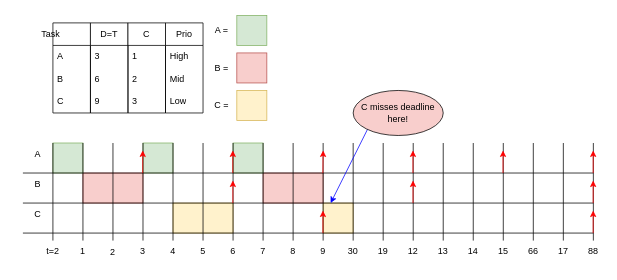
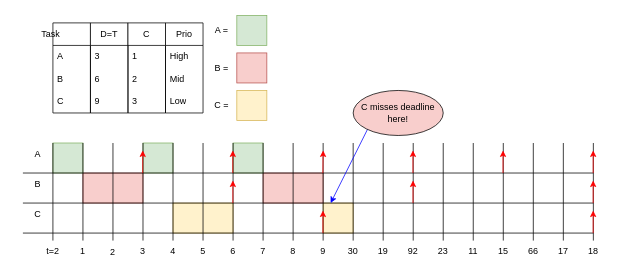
  <mxCell id="0" />
  <mxCell id="1" parent="0" />
  <mxCell id="2" value="" style="whiteSpace=wrap;html=1;aspect=fixed;fillColor=#fff2cc;strokeColor=#d6b656;" vertex="1" parent="1"><mxGeometry x="430" y="270" width="40" height="40" as="geometry" /></mxCell>
  <mxCell id="3" value="" style="rounded=0;whiteSpace=wrap;html=1;fillColor=#f8cecc;strokeColor=#b85450;" vertex="1" parent="1"><mxGeometry x="350" y="230" width="80" height="40" as="geometry" /></mxCell>
  <mxCell id="4" value="" style="whiteSpace=wrap;html=1;aspect=fixed;fillColor=#d5e8d4;strokeColor=#82b366;" vertex="1" parent="1"><mxGeometry x="310" y="190" width="40" height="40" as="geometry" /></mxCell>
  <mxCell id="5" value="" style="rounded=0;whiteSpace=wrap;html=1;fillColor=#fff2cc;strokeColor=#d6b656;" vertex="1" parent="1"><mxGeometry x="230" y="270" width="80" height="40" as="geometry" /></mxCell>
  <mxCell id="6" value="" style="whiteSpace=wrap;html=1;aspect=fixed;fillColor=#d5e8d4;strokeColor=#82b366;" vertex="1" parent="1"><mxGeometry x="190" y="190" width="40" height="40" as="geometry" /></mxCell>
  <mxCell id="7" value="" style="rounded=0;whiteSpace=wrap;html=1;fillColor=#f8cecc;strokeColor=#b85450;" vertex="1" parent="1"><mxGeometry x="110" y="230" width="80" height="40" as="geometry" /></mxCell>
  <mxCell id="8" value="" style="whiteSpace=wrap;html=1;aspect=fixed;fillColor=#d5e8d4;strokeColor=#82b366;" vertex="1" parent="1"><mxGeometry x="70" y="190" width="40" height="40" as="geometry" /></mxCell>
  <mxCell id="9" value="" style="endArrow=none;html=1;rounded=0;" edge="1" parent="1"><mxGeometry width="50" height="50" relative="1" as="geometry"><mxPoint x="70" y="320" as="sourcePoint" /><mxPoint x="70" y="190" as="targetPoint" /><Array as="points" /></mxGeometry></mxCell>
  <mxCell id="10" value="" style="endArrow=none;html=1;rounded=0;" edge="1" parent="1"><mxGeometry width="50" height="50" relative="1" as="geometry"><mxPoint x="110" y="320" as="sourcePoint" /><mxPoint x="110" y="190" as="targetPoint" /><Array as="points" /></mxGeometry></mxCell>
  <mxCell id="11" value="" style="endArrow=none;html=1;rounded=0;" edge="1" parent="1"><mxGeometry width="50" height="50" relative="1" as="geometry"><mxPoint x="150" y="320" as="sourcePoint" /><mxPoint x="150" y="190" as="targetPoint" /><Array as="points" /></mxGeometry></mxCell>
  <mxCell id="12" value="" style="endArrow=none;html=1;rounded=0;" edge="1" parent="1"><mxGeometry width="50" height="50" relative="1" as="geometry"><mxPoint x="190" y="320" as="sourcePoint" /><mxPoint x="190" y="190" as="targetPoint" /><Array as="points" /></mxGeometry></mxCell>
  <mxCell id="13" value="" style="endArrow=none;html=1;rounded=0;" edge="1" parent="1"><mxGeometry width="50" height="50" relative="1" as="geometry"><mxPoint x="230" y="320" as="sourcePoint" /><mxPoint x="230" y="190" as="targetPoint" /><Array as="points" /></mxGeometry></mxCell>
  <mxCell id="14" value="" style="endArrow=none;html=1;rounded=0;" edge="1" parent="1"><mxGeometry width="50" height="50" relative="1" as="geometry"><mxPoint x="270" y="320" as="sourcePoint" /><mxPoint x="270" y="190" as="targetPoint" /><Array as="points" /></mxGeometry></mxCell>
  <mxCell id="15" value="" style="endArrow=none;html=1;rounded=0;" edge="1" parent="1"><mxGeometry width="50" height="50" relative="1" as="geometry"><mxPoint x="310" y="320" as="sourcePoint" /><mxPoint x="310" y="190" as="targetPoint" /><Array as="points" /></mxGeometry></mxCell>
  <mxCell id="16" value="" style="endArrow=none;html=1;rounded=0;" edge="1" parent="1"><mxGeometry width="50" height="50" relative="1" as="geometry"><mxPoint x="350" y="320" as="sourcePoint" /><mxPoint x="350" y="190" as="targetPoint" /><Array as="points" /></mxGeometry></mxCell>
  <mxCell id="17" value="" style="endArrow=none;html=1;rounded=0;" edge="1" parent="1"><mxGeometry width="50" height="50" relative="1" as="geometry"><mxPoint x="390" y="320" as="sourcePoint" /><mxPoint x="390" y="190" as="targetPoint" /><Array as="points" /></mxGeometry></mxCell>
  <mxCell id="18" value="" style="endArrow=none;html=1;rounded=0;" edge="1" parent="1"><mxGeometry width="50" height="50" relative="1" as="geometry"><mxPoint x="430" y="320" as="sourcePoint" /><mxPoint x="430" y="190" as="targetPoint" /><Array as="points" /></mxGeometry></mxCell>
  <mxCell id="19" value="" style="endArrow=none;html=1;rounded=0;" edge="1" parent="1"><mxGeometry width="50" height="50" relative="1" as="geometry"><mxPoint x="470" y="320" as="sourcePoint" /><mxPoint x="470" y="190" as="targetPoint" /><Array as="points" /></mxGeometry></mxCell>
  <mxCell id="20" value="" style="endArrow=none;html=1;rounded=0;" edge="1" parent="1"><mxGeometry width="50" height="50" relative="1" as="geometry"><mxPoint x="510" y="320" as="sourcePoint" /><mxPoint x="510" y="190" as="targetPoint" /><Array as="points" /></mxGeometry></mxCell>
  <mxCell id="21" value="" style="endArrow=none;html=1;rounded=0;" edge="1" parent="1"><mxGeometry width="50" height="50" relative="1" as="geometry"><mxPoint x="550" y="320" as="sourcePoint" /><mxPoint x="550" y="190" as="targetPoint" /><Array as="points" /></mxGeometry></mxCell>
  <mxCell id="22" value="" style="endArrow=none;html=1;rounded=0;" edge="1" parent="1"><mxGeometry width="50" height="50" relative="1" as="geometry"><mxPoint x="590" y="320" as="sourcePoint" /><mxPoint x="590" y="190" as="targetPoint" /><Array as="points" /></mxGeometry></mxCell>
  <mxCell id="23" value="" style="endArrow=none;html=1;rounded=0;" edge="1" parent="1"><mxGeometry width="50" height="50" relative="1" as="geometry"><mxPoint x="630" y="320" as="sourcePoint" /><mxPoint x="630" y="190" as="targetPoint" /><Array as="points" /></mxGeometry></mxCell>
  <mxCell id="24" value="" style="endArrow=none;html=1;rounded=0;" edge="1" parent="1"><mxGeometry width="50" height="50" relative="1" as="geometry"><mxPoint x="670" y="320" as="sourcePoint" /><mxPoint x="670" y="190" as="targetPoint" /><Array as="points" /></mxGeometry></mxCell>
  <mxCell id="25" value="" style="endArrow=none;html=1;rounded=0;" edge="1" parent="1"><mxGeometry width="50" height="50" relative="1" as="geometry"><mxPoint x="710" y="320" as="sourcePoint" /><mxPoint x="710" y="190" as="targetPoint" /><Array as="points" /></mxGeometry></mxCell>
  <mxCell id="26" value="" style="endArrow=none;html=1;rounded=0;" edge="1" parent="1"><mxGeometry width="50" height="50" relative="1" as="geometry"><mxPoint x="750" y="320" as="sourcePoint" /><mxPoint x="750" y="190" as="targetPoint" /><Array as="points" /></mxGeometry></mxCell>
  <mxCell id="27" value="" style="endArrow=none;html=1;rounded=0;" edge="1" parent="1"><mxGeometry width="50" height="50" relative="1" as="geometry"><mxPoint x="790" y="320" as="sourcePoint" /><mxPoint x="790" y="190" as="targetPoint" /><Array as="points" /></mxGeometry></mxCell>
  <mxCell id="28" value="A" style="text;html=1;strokeColor=none;fillColor=none;align=center;verticalAlign=middle;whiteSpace=wrap;rounded=0;" vertex="1" parent="1"><mxGeometry x="20" y="190" width="60" height="30" as="geometry" /></mxCell>
  <mxCell id="29" value="B" style="text;html=1;strokeColor=none;fillColor=none;align=center;verticalAlign=middle;whiteSpace=wrap;rounded=0;" vertex="1" parent="1"><mxGeometry x="20" y="230" width="60" height="30" as="geometry" /></mxCell>
  <mxCell id="30" value="C" style="text;html=1;strokeColor=none;fillColor=none;align=center;verticalAlign=middle;whiteSpace=wrap;rounded=0;" vertex="1" parent="1"><mxGeometry x="20" y="270" width="60" height="30" as="geometry" /></mxCell>
  <mxCell id="31" value="Task&lt;span style=&quot;white-space: pre;&quot;&gt;&#09;&lt;/span&gt;&lt;span style=&quot;white-space: pre;&quot;&gt;&#09;&lt;/span&gt;&lt;span style=&quot;white-space: pre;&quot;&gt;&#09;&lt;/span&gt;" style="swimlane;fontStyle=0;childLayout=stackLayout;horizontal=1;startSize=30;horizontalStack=0;resizeParent=1;resizeParentMax=0;resizeLast=0;collapsible=1;marginBottom=0;whiteSpace=wrap;html=1;" vertex="1" parent="1"><mxGeometry x="70" y="30" width="50" height="120" as="geometry" /></mxCell>
  <mxCell id="32" value="A" style="text;strokeColor=none;fillColor=none;align=left;verticalAlign=middle;spacingLeft=4;spacingRight=4;overflow=hidden;points=[[0,0.5],[1,0.5]];portConstraint=eastwest;rotatable=0;whiteSpace=wrap;html=1;" vertex="1" parent="31"><mxGeometry y="30" width="50" height="30" as="geometry" /></mxCell>
  <mxCell id="33" value="B" style="text;strokeColor=none;fillColor=none;align=left;verticalAlign=middle;spacingLeft=4;spacingRight=4;overflow=hidden;points=[[0,0.5],[1,0.5]];portConstraint=eastwest;rotatable=0;whiteSpace=wrap;html=1;" vertex="1" parent="31"><mxGeometry y="60" width="50" height="30" as="geometry" /></mxCell>
  <mxCell id="34" value="C" style="text;strokeColor=none;fillColor=none;align=left;verticalAlign=middle;spacingLeft=4;spacingRight=4;overflow=hidden;points=[[0,0.5],[1,0.5]];portConstraint=eastwest;rotatable=0;whiteSpace=wrap;html=1;" vertex="1" parent="31"><mxGeometry y="90" width="50" height="30" as="geometry" /></mxCell>
  <mxCell id="35" value="D=T" style="swimlane;fontStyle=0;childLayout=stackLayout;horizontal=1;startSize=30;horizontalStack=0;resizeParent=1;resizeParentMax=0;resizeLast=0;collapsible=1;marginBottom=0;whiteSpace=wrap;html=1;" vertex="1" parent="1"><mxGeometry x="120" y="30" width="50" height="120" as="geometry" /></mxCell>
  <mxCell id="36" value="3" style="text;strokeColor=none;fillColor=none;align=left;verticalAlign=middle;spacingLeft=4;spacingRight=4;overflow=hidden;points=[[0,0.5],[1,0.5]];portConstraint=eastwest;rotatable=0;whiteSpace=wrap;html=1;" vertex="1" parent="35"><mxGeometry y="30" width="50" height="30" as="geometry" /></mxCell>
  <mxCell id="37" value="6" style="text;strokeColor=none;fillColor=none;align=left;verticalAlign=middle;spacingLeft=4;spacingRight=4;overflow=hidden;points=[[0,0.5],[1,0.5]];portConstraint=eastwest;rotatable=0;whiteSpace=wrap;html=1;" vertex="1" parent="35"><mxGeometry y="60" width="50" height="30" as="geometry" /></mxCell>
  <mxCell id="38" value="9" style="text;strokeColor=none;fillColor=none;align=left;verticalAlign=middle;spacingLeft=4;spacingRight=4;overflow=hidden;points=[[0,0.5],[1,0.5]];portConstraint=eastwest;rotatable=0;whiteSpace=wrap;html=1;" vertex="1" parent="35"><mxGeometry y="90" width="50" height="30" as="geometry" /></mxCell>
  <mxCell id="39" value="C" style="swimlane;fontStyle=0;childLayout=stackLayout;horizontal=1;startSize=30;horizontalStack=0;resizeParent=1;resizeParentMax=0;resizeLast=0;collapsible=1;marginBottom=0;whiteSpace=wrap;html=1;" vertex="1" parent="1"><mxGeometry x="170" y="30" width="50" height="120" as="geometry" /></mxCell>
  <mxCell id="40" value="1" style="text;strokeColor=none;fillColor=none;align=left;verticalAlign=middle;spacingLeft=4;spacingRight=4;overflow=hidden;points=[[0,0.5],[1,0.5]];portConstraint=eastwest;rotatable=0;whiteSpace=wrap;html=1;" vertex="1" parent="39"><mxGeometry y="30" width="50" height="30" as="geometry" /></mxCell>
  <mxCell id="41" value="2" style="text;strokeColor=none;fillColor=none;align=left;verticalAlign=middle;spacingLeft=4;spacingRight=4;overflow=hidden;points=[[0,0.5],[1,0.5]];portConstraint=eastwest;rotatable=0;whiteSpace=wrap;html=1;" vertex="1" parent="39"><mxGeometry y="60" width="50" height="30" as="geometry" /></mxCell>
  <mxCell id="42" value="3" style="text;strokeColor=none;fillColor=none;align=left;verticalAlign=middle;spacingLeft=4;spacingRight=4;overflow=hidden;points=[[0,0.5],[1,0.5]];portConstraint=eastwest;rotatable=0;whiteSpace=wrap;html=1;" vertex="1" parent="39"><mxGeometry y="90" width="50" height="30" as="geometry" /></mxCell>
  <mxCell id="43" value="" style="whiteSpace=wrap;html=1;aspect=fixed;fillColor=#fff2cc;strokeColor=#d6b656;" vertex="1" parent="1"><mxGeometry x="315" y="120" width="40" height="40" as="geometry" /></mxCell>
  <mxCell id="44" value="" style="whiteSpace=wrap;html=1;aspect=fixed;fillColor=#f8cecc;strokeColor=#b85450;" vertex="1" parent="1"><mxGeometry x="315" y="70" width="40" height="40" as="geometry" /></mxCell>
  <mxCell id="45" value="" style="whiteSpace=wrap;html=1;aspect=fixed;fillColor=#d5e8d4;strokeColor=#82b366;" vertex="1" parent="1"><mxGeometry x="315" y="20" width="40" height="40" as="geometry" /></mxCell>
  <mxCell id="46" value="A =" style="text;html=1;strokeColor=none;fillColor=none;align=center;verticalAlign=middle;whiteSpace=wrap;rounded=0;" vertex="1" parent="1"><mxGeometry x="265" y="25" width="60" height="30" as="geometry" /></mxCell>
  <mxCell id="47" value="B =" style="text;html=1;strokeColor=none;fillColor=none;align=center;verticalAlign=middle;whiteSpace=wrap;rounded=0;" vertex="1" parent="1"><mxGeometry x="265" y="75" width="60" height="30" as="geometry" /></mxCell>
  <mxCell id="48" value="C =" style="text;html=1;strokeColor=none;fillColor=none;align=center;verticalAlign=middle;whiteSpace=wrap;rounded=0;" vertex="1" parent="1"><mxGeometry x="265" y="125" width="60" height="30" as="geometry" /></mxCell>
  <mxCell id="49" value="Prio" style="swimlane;fontStyle=0;childLayout=stackLayout;horizontal=1;startSize=30;horizontalStack=0;resizeParent=1;resizeParentMax=0;resizeLast=0;collapsible=1;marginBottom=0;whiteSpace=wrap;html=1;" vertex="1" parent="1"><mxGeometry x="220" y="30" width="50" height="120" as="geometry"><mxRectangle x="230" y="80" width="60" height="30" as="alternateBounds" /></mxGeometry></mxCell>
  <mxCell id="50" value="High" style="text;strokeColor=none;fillColor=none;align=left;verticalAlign=middle;spacingLeft=4;spacingRight=4;overflow=hidden;points=[[0,0.5],[1,0.5]];portConstraint=eastwest;rotatable=0;whiteSpace=wrap;html=1;" vertex="1" parent="49"><mxGeometry y="30" width="50" height="30" as="geometry" /></mxCell>
  <mxCell id="51" value="Mid" style="text;strokeColor=none;fillColor=none;align=left;verticalAlign=middle;spacingLeft=4;spacingRight=4;overflow=hidden;points=[[0,0.5],[1,0.5]];portConstraint=eastwest;rotatable=0;whiteSpace=wrap;html=1;" vertex="1" parent="49"><mxGeometry y="60" width="50" height="30" as="geometry" /></mxCell>
  <mxCell id="52" value="Low" style="text;strokeColor=none;fillColor=none;align=left;verticalAlign=middle;spacingLeft=4;spacingRight=4;overflow=hidden;points=[[0,0.5],[1,0.5]];portConstraint=eastwest;rotatable=0;whiteSpace=wrap;html=1;" vertex="1" parent="49"><mxGeometry y="90" width="50" height="30" as="geometry" /></mxCell>
  <mxCell id="53" value="t=2" style="text;html=1;strokeColor=none;fillColor=none;align=center;verticalAlign=middle;whiteSpace=wrap;rounded=0;" vertex="1" parent="1"><mxGeometry x="50" y="320" width="40" height="30" as="geometry" /></mxCell>
  <mxCell id="54" value="1" style="text;html=1;strokeColor=none;fillColor=none;align=center;verticalAlign=middle;whiteSpace=wrap;rounded=0;" vertex="1" parent="1"><mxGeometry x="100" y="320" width="20" height="30" as="geometry" /></mxCell>
  <mxCell id="55" value="2" style="text;html=1;strokeColor=none;fillColor=none;align=center;verticalAlign=middle;whiteSpace=wrap;rounded=0;" vertex="1" parent="1"><mxGeometry x="140" y="321" width="20" height="30" as="geometry" /></mxCell>
  <mxCell id="56" value="3" style="text;html=1;strokeColor=none;fillColor=none;align=center;verticalAlign=middle;whiteSpace=wrap;rounded=0;" vertex="1" parent="1"><mxGeometry x="180" y="320" width="20" height="30" as="geometry" /></mxCell>
  <mxCell id="57" value="4" style="text;html=1;strokeColor=none;fillColor=none;align=center;verticalAlign=middle;whiteSpace=wrap;rounded=0;" vertex="1" parent="1"><mxGeometry x="220" y="320" width="20" height="30" as="geometry" /></mxCell>
  <mxCell id="58" value="5" style="text;html=1;strokeColor=none;fillColor=none;align=center;verticalAlign=middle;whiteSpace=wrap;rounded=0;" vertex="1" parent="1"><mxGeometry x="260" y="320" width="20" height="30" as="geometry" /></mxCell>
  <mxCell id="59" value="6" style="text;html=1;strokeColor=none;fillColor=none;align=center;verticalAlign=middle;whiteSpace=wrap;rounded=0;" vertex="1" parent="1"><mxGeometry x="300" y="320" width="20" height="30" as="geometry" /></mxCell>
  <mxCell id="60" value="7" style="text;html=1;strokeColor=none;fillColor=none;align=center;verticalAlign=middle;whiteSpace=wrap;rounded=0;" vertex="1" parent="1"><mxGeometry x="340" y="320" width="20" height="30" as="geometry" /></mxCell>
  <mxCell id="61" value="8" style="text;html=1;strokeColor=none;fillColor=none;align=center;verticalAlign=middle;whiteSpace=wrap;rounded=0;" vertex="1" parent="1"><mxGeometry x="380" y="320" width="20" height="30" as="geometry" /></mxCell>
  <mxCell id="62" value="9" style="text;html=1;strokeColor=none;fillColor=none;align=center;verticalAlign=middle;whiteSpace=wrap;rounded=0;" vertex="1" parent="1"><mxGeometry x="420" y="320" width="20" height="30" as="geometry" /></mxCell>
  <mxCell id="63" value="30" style="text;html=1;strokeColor=none;fillColor=none;align=center;verticalAlign=middle;whiteSpace=wrap;rounded=0;" vertex="1" parent="1"><mxGeometry x="460" y="320" width="20" height="30" as="geometry" /></mxCell>
  <mxCell id="64" value="19" style="text;html=1;strokeColor=none;fillColor=none;align=center;verticalAlign=middle;whiteSpace=wrap;rounded=0;" vertex="1" parent="1"><mxGeometry x="500" y="320" width="20" height="30" as="geometry" /></mxCell>
- <mxCell id="65" value="12" style="text;html=1;strokeColor=none;fillColor=none;align=center;verticalAlign=middle;whiteSpace=wrap;rounded=0;" vertex="1" parent="1"><mxGeometry x="540" y="320" width="20" height="30" as="geometry" /></mxCell>
- <mxCell id="66" value="13" style="text;html=1;strokeColor=none;fillColor=none;align=center;verticalAlign=middle;whiteSpace=wrap;rounded=0;" vertex="1" parent="1"><mxGeometry x="580" y="320" width="20" height="30" as="geometry" /></mxCell>
- <mxCell id="67" value="14" style="text;html=1;strokeColor=none;fillColor=none;align=center;verticalAlign=middle;whiteSpace=wrap;rounded=0;" vertex="1" parent="1"><mxGeometry x="620" y="320" width="20" height="30" as="geometry" /></mxCell>
+ <mxCell id="65" value="92" style="text;html=1;strokeColor=none;fillColor=none;align=center;verticalAlign=middle;whiteSpace=wrap;rounded=0;" vertex="1" parent="1"><mxGeometry x="540" y="320" width="20" height="30" as="geometry" /></mxCell>
+ <mxCell id="66" value="23" style="text;html=1;strokeColor=none;fillColor=none;align=center;verticalAlign=middle;whiteSpace=wrap;rounded=0;" vertex="1" parent="1"><mxGeometry x="580" y="320" width="20" height="30" as="geometry" /></mxCell>
+ <mxCell id="67" value="11" style="text;html=1;strokeColor=none;fillColor=none;align=center;verticalAlign=middle;whiteSpace=wrap;rounded=0;" vertex="1" parent="1"><mxGeometry x="620" y="320" width="20" height="30" as="geometry" /></mxCell>
  <mxCell id="68" value="15" style="text;html=1;strokeColor=none;fillColor=none;align=center;verticalAlign=middle;whiteSpace=wrap;rounded=0;" vertex="1" parent="1"><mxGeometry x="660" y="320" width="20" height="30" as="geometry" /></mxCell>
  <mxCell id="69" value="66" style="text;html=1;strokeColor=none;fillColor=none;align=center;verticalAlign=middle;whiteSpace=wrap;rounded=0;" vertex="1" parent="1"><mxGeometry x="700" y="320" width="20" height="30" as="geometry" /></mxCell>
  <mxCell id="70" value="17" style="text;html=1;strokeColor=none;fillColor=none;align=center;verticalAlign=middle;whiteSpace=wrap;rounded=0;" vertex="1" parent="1"><mxGeometry x="740" y="320" width="20" height="30" as="geometry" /></mxCell>
- <mxCell id="71" value="88" style="text;html=1;strokeColor=none;fillColor=none;align=center;verticalAlign=middle;whiteSpace=wrap;rounded=0;" vertex="1" parent="1"><mxGeometry x="780" y="320" width="20" height="30" as="geometry" /></mxCell>
+ <mxCell id="71" value="18" style="text;html=1;strokeColor=none;fillColor=none;align=center;verticalAlign=middle;whiteSpace=wrap;rounded=0;" vertex="1" parent="1"><mxGeometry x="780" y="320" width="20" height="30" as="geometry" /></mxCell>
  <mxCell id="72" value="" style="endArrow=none;html=1;rounded=0;" edge="1" parent="1"><mxGeometry width="50" height="50" relative="1" as="geometry"><mxPoint x="30" y="230" as="sourcePoint" /><mxPoint x="790" y="230" as="targetPoint" /></mxGeometry></mxCell>
  <mxCell id="73" value="" style="endArrow=none;html=1;rounded=0;" edge="1" parent="1"><mxGeometry width="50" height="50" relative="1" as="geometry"><mxPoint x="30" y="270" as="sourcePoint" /><mxPoint x="790" y="270" as="targetPoint" /></mxGeometry></mxCell>
  <mxCell id="74" value="" style="endArrow=none;html=1;rounded=0;" edge="1" parent="1"><mxGeometry width="50" height="50" relative="1" as="geometry"><mxPoint x="30" y="310" as="sourcePoint" /><mxPoint x="790" y="310" as="targetPoint" /></mxGeometry></mxCell>
  <mxCell id="75" value="" style="endArrow=classic;html=1;rounded=0;strokeColor=#FF0000;" edge="1" parent="1"><mxGeometry width="50" height="50" relative="1" as="geometry"><mxPoint x="189.64" y="230" as="sourcePoint" /><mxPoint x="189.64" y="200" as="targetPoint" /></mxGeometry></mxCell>
  <mxCell id="76" value="" style="endArrow=classic;html=1;rounded=0;strokeColor=#FF0000;" edge="1" parent="1"><mxGeometry width="50" height="50" relative="1" as="geometry"><mxPoint x="309.64" y="230" as="sourcePoint" /><mxPoint x="309.64" y="200" as="targetPoint" /></mxGeometry></mxCell>
  <mxCell id="77" value="" style="endArrow=classic;html=1;rounded=0;strokeColor=#FF0000;" edge="1" parent="1"><mxGeometry width="50" height="50" relative="1" as="geometry"><mxPoint x="429.64" y="230" as="sourcePoint" /><mxPoint x="430" y="200" as="targetPoint" /></mxGeometry></mxCell>
  <mxCell id="78" value="" style="endArrow=classic;html=1;rounded=0;strokeColor=#FF0000;" edge="1" parent="1"><mxGeometry width="50" height="50" relative="1" as="geometry"><mxPoint x="549.64" y="230" as="sourcePoint" /><mxPoint x="549.64" y="200" as="targetPoint" /></mxGeometry></mxCell>
  <mxCell id="79" value="" style="endArrow=classic;html=1;rounded=0;strokeColor=#FF0000;" edge="1" parent="1"><mxGeometry width="50" height="50" relative="1" as="geometry"><mxPoint x="669.64" y="230" as="sourcePoint" /><mxPoint x="669.64" y="200" as="targetPoint" /></mxGeometry></mxCell>
  <mxCell id="80" value="" style="endArrow=classic;html=1;rounded=0;strokeColor=#FF0000;" edge="1" parent="1"><mxGeometry width="50" height="50" relative="1" as="geometry"><mxPoint x="789.74" y="230" as="sourcePoint" /><mxPoint x="789.74" y="200" as="targetPoint" /></mxGeometry></mxCell>
  <mxCell id="81" value="" style="endArrow=classic;html=1;rounded=0;strokeColor=#FF0000;" edge="1" parent="1"><mxGeometry width="50" height="50" relative="1" as="geometry"><mxPoint x="309.73" y="270" as="sourcePoint" /><mxPoint x="309.73" y="240" as="targetPoint" /></mxGeometry></mxCell>
  <mxCell id="82" value="" style="endArrow=classic;html=1;rounded=0;strokeColor=#FF0000;" edge="1" parent="1"><mxGeometry width="50" height="50" relative="1" as="geometry"><mxPoint x="549.73" y="270" as="sourcePoint" /><mxPoint x="549.73" y="240" as="targetPoint" /></mxGeometry></mxCell>
  <mxCell id="83" value="" style="endArrow=classic;html=1;rounded=0;strokeColor=#FF0000;" edge="1" parent="1"><mxGeometry width="50" height="50" relative="1" as="geometry"><mxPoint x="789.73" y="270" as="sourcePoint" /><mxPoint x="789.73" y="240" as="targetPoint" /></mxGeometry></mxCell>
  <mxCell id="84" value="" style="endArrow=classic;html=1;rounded=0;strokeColor=#FF0000;" edge="1" parent="1"><mxGeometry width="50" height="50" relative="1" as="geometry"><mxPoint x="429.73" y="310" as="sourcePoint" /><mxPoint x="429.73" y="280" as="targetPoint" /></mxGeometry></mxCell>
  <mxCell id="85" value="" style="endArrow=classic;html=1;rounded=0;strokeColor=#FF0000;" edge="1" parent="1"><mxGeometry width="50" height="50" relative="1" as="geometry"><mxPoint x="789.73" y="310" as="sourcePoint" /><mxPoint x="789.73" y="280" as="targetPoint" /></mxGeometry></mxCell>
  <mxCell id="86" value="" style="endArrow=classic;html=1;rounded=0;strokeColor=#0000FF;" edge="1" parent="1"><mxGeometry width="50" height="50" relative="1" as="geometry"><mxPoint x="490" y="170" as="sourcePoint" /><mxPoint x="440" y="270" as="targetPoint" /></mxGeometry></mxCell>
  <mxCell id="87" value="C misses deadline here!" style="ellipse;whiteSpace=wrap;html=1;fillColor=#f8cecc;" vertex="1" parent="1"><mxGeometry x="470" y="120" width="120" height="60" as="geometry" /></mxCell>
